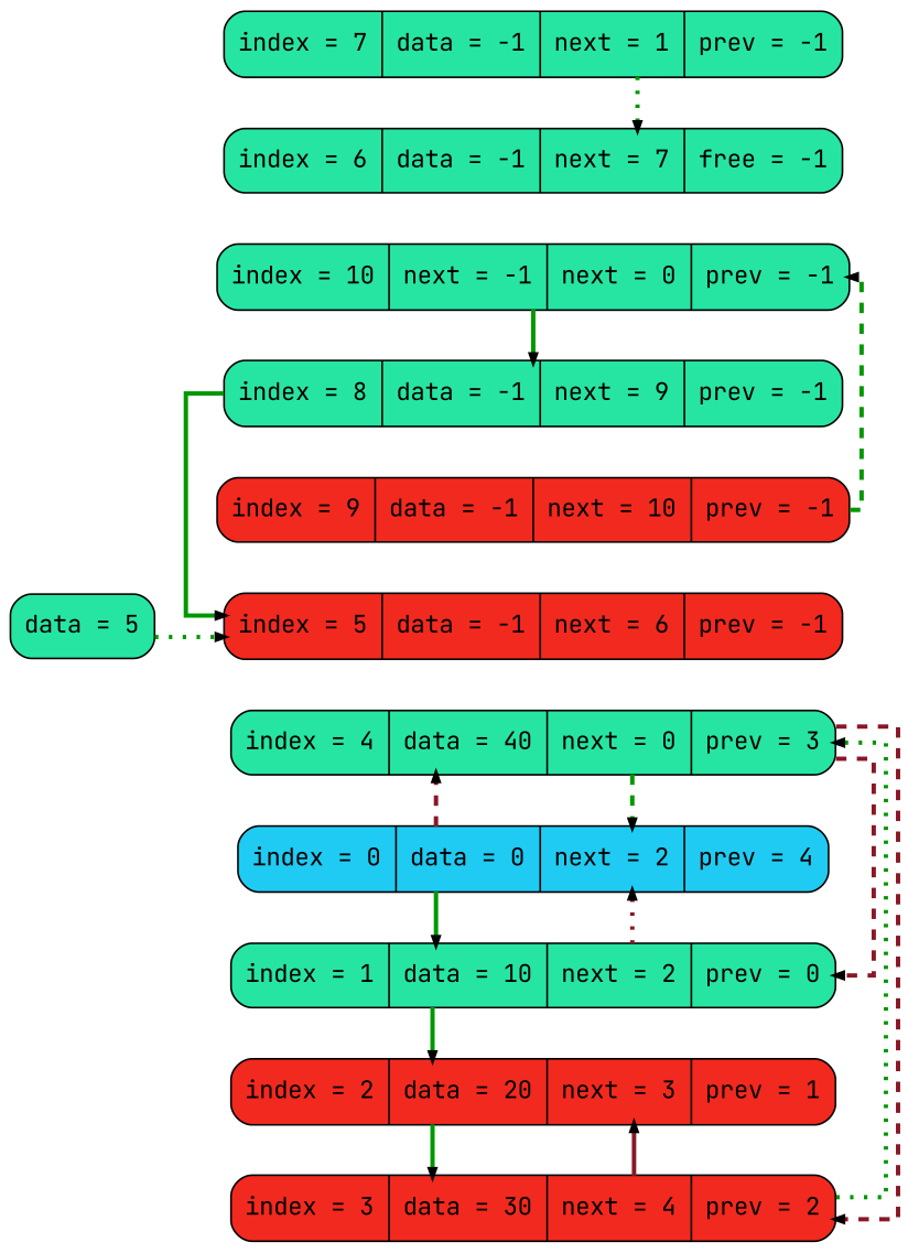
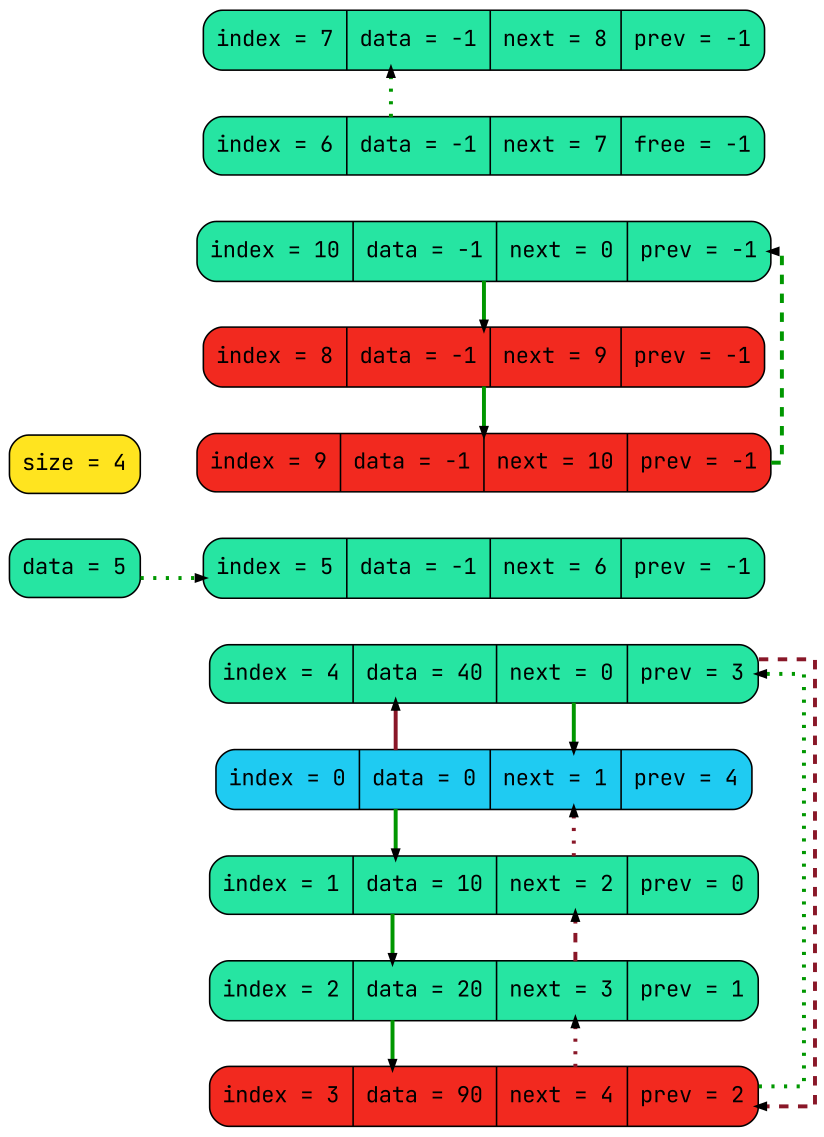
  digraph {
    fontname="JetBrains Mono"
    nodesep=0.4
    rankdir=LR
    splines=ortho
    node [fillcolor="#26e5a2" fontname="JetBrains Mono" shape=record style="filled, rounded"]
    edge [arrowsize=0.4 color="#009700:black;0.001" fontname="JetBrains Mono" penwidth=2.5 style=bold weight=10]
-   n1 [fillcolor="#1fcbf2" label=" {index = 0 | data = 0 | next = 2 | prev = 4}"]
+   n1 [fillcolor="#1fcbf2" label=" {index = 0 | data = 0 | next = 1 | prev = 4}"]
    n2 [label=" {index = 1 | data = 10 | next = 2 | prev = 0}"]
-   n3 [fillcolor="#f2291f" label=" {index = 2 | data = 20 | next = 3 | prev = 1}"]
-   n4 [fillcolor="#f2291f" label=" {index = 3 | data = 30 | next = 4 | prev = 2}"]
+   n3 [label=" {index = 2 | data = 20 | next = 3 | prev = 1}"]
+   n4 [fillcolor="#f2291f" label=" {index = 3 | data = 90 | next = 4 | prev = 2}"]
    n5 [label=" {index = 4 | data = 40 | next = 0 | prev = 3}"]
-   n6 [fillcolor="#f2291f" label=" {index = 5 | data = -1 | next = 6 | prev = -1}"]
+   n6 [label=" {index = 5 | data = -1 | next = 6 | prev = -1}"]
    n7 [label=" {index = 6 | data = -1 | next = 7 | free = -1}"]
-   n8 [label=" {index = 7 | data = -1 | next = 1 | prev = -1}"]
-   n9 [label=" {index = 8 | data = -1 | next = 9 | prev = -1}"]
+   n8 [label=" {index = 7 | data = -1 | next = 8 | prev = -1}"]
+   n9 [fillcolor="#f2291f" label=" {index = 8 | data = -1 | next = 9 | prev = -1}"]
    n10 [fillcolor="#f2291f" label=" {index = 9 | data = -1 | next = 10 | prev = -1}"]
-   n11 [label=" {index = 10 | next = -1 | next = 0 | prev = -1}"]
+   n11 [label=" {index = 10 | data = -1 | next = 0 | prev = -1}"]
+   n12 [fillcolor="#ffe41f" label=" {size = 4}"]
    n13 [label="data = 5"]
    subgraph sub_1 {
      rank=same
      n1
      n2
      n3
      n4
      n5
      n6
      n7
      n8
      n9
      n10
      n11
    }
    n1 -> n2
-   n1 -> n5 [color="#891728:black;0.001" style=dashed weight=0]
+   n1 -> n5 [color="#891728:black;0.001" weight=0]
    n2 -> n1 [color="#891728:black;0.001" style=dotted weight=0]
    n2 -> n3
-   n5 -> n2 [color="#891728:black;0.001" style=dashed weight=0]
+   n3 -> n2 [color="#891728:black;0.001" style=dashed weight=0]
    n3 -> n4
-   n4 -> n3 [color="#891728:black;0.001" weight=0]
+   n4 -> n3 [color="#891728:black;0.001" style=dotted weight=0]
    n4 -> n5 [style=dotted]
-   n5 -> n1 [style=dashed]
+   n5 -> n1
    n5 -> n4 [color="#891728:black;0.001" style=dashed weight=0]
-   n8 -> n7 [style=dotted]
-   n9 -> n6
+   n7 -> n8 [style=dotted]
+   n9 -> n10
    n10 -> n11 [style=dashed]
    n11 -> n9
    n13 -> n6 [style=dotted]
  }
